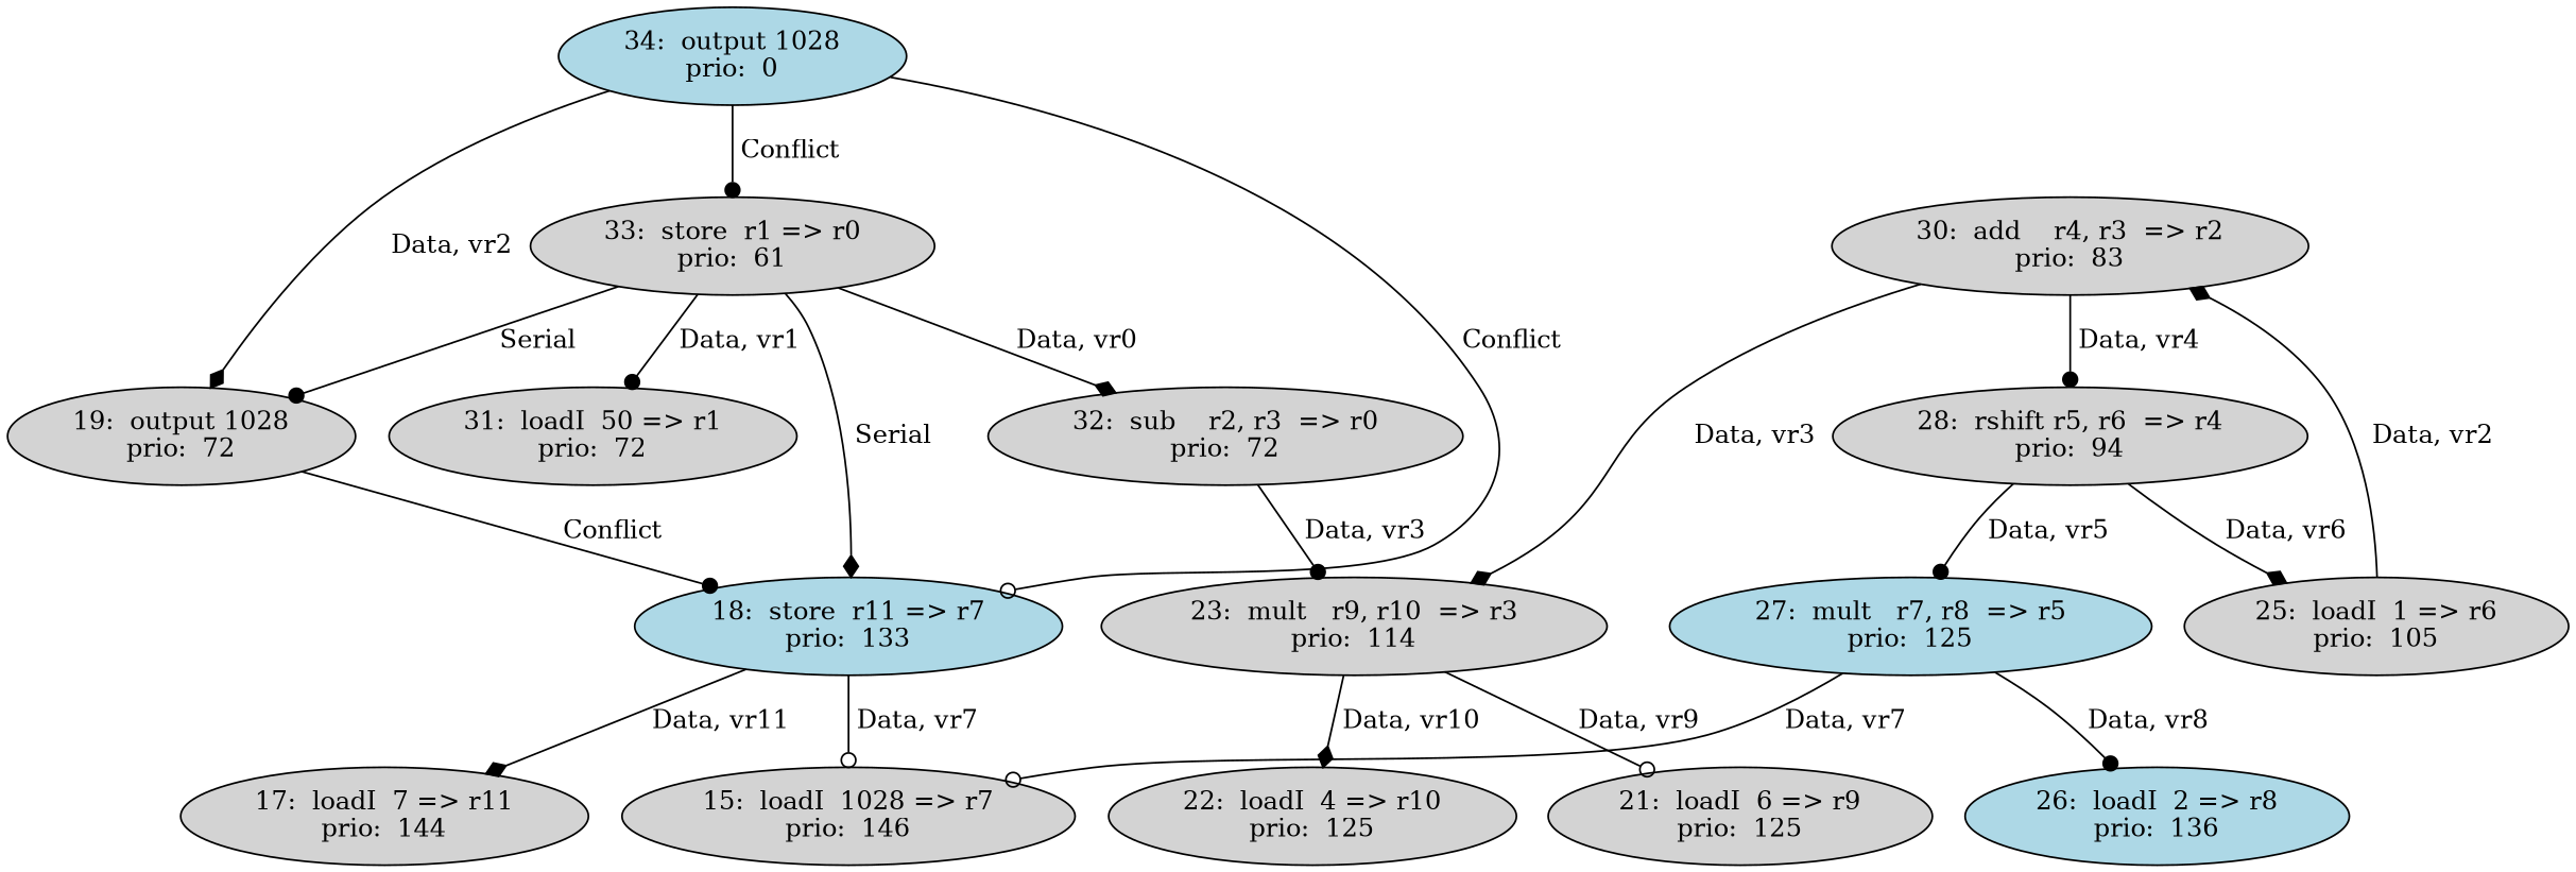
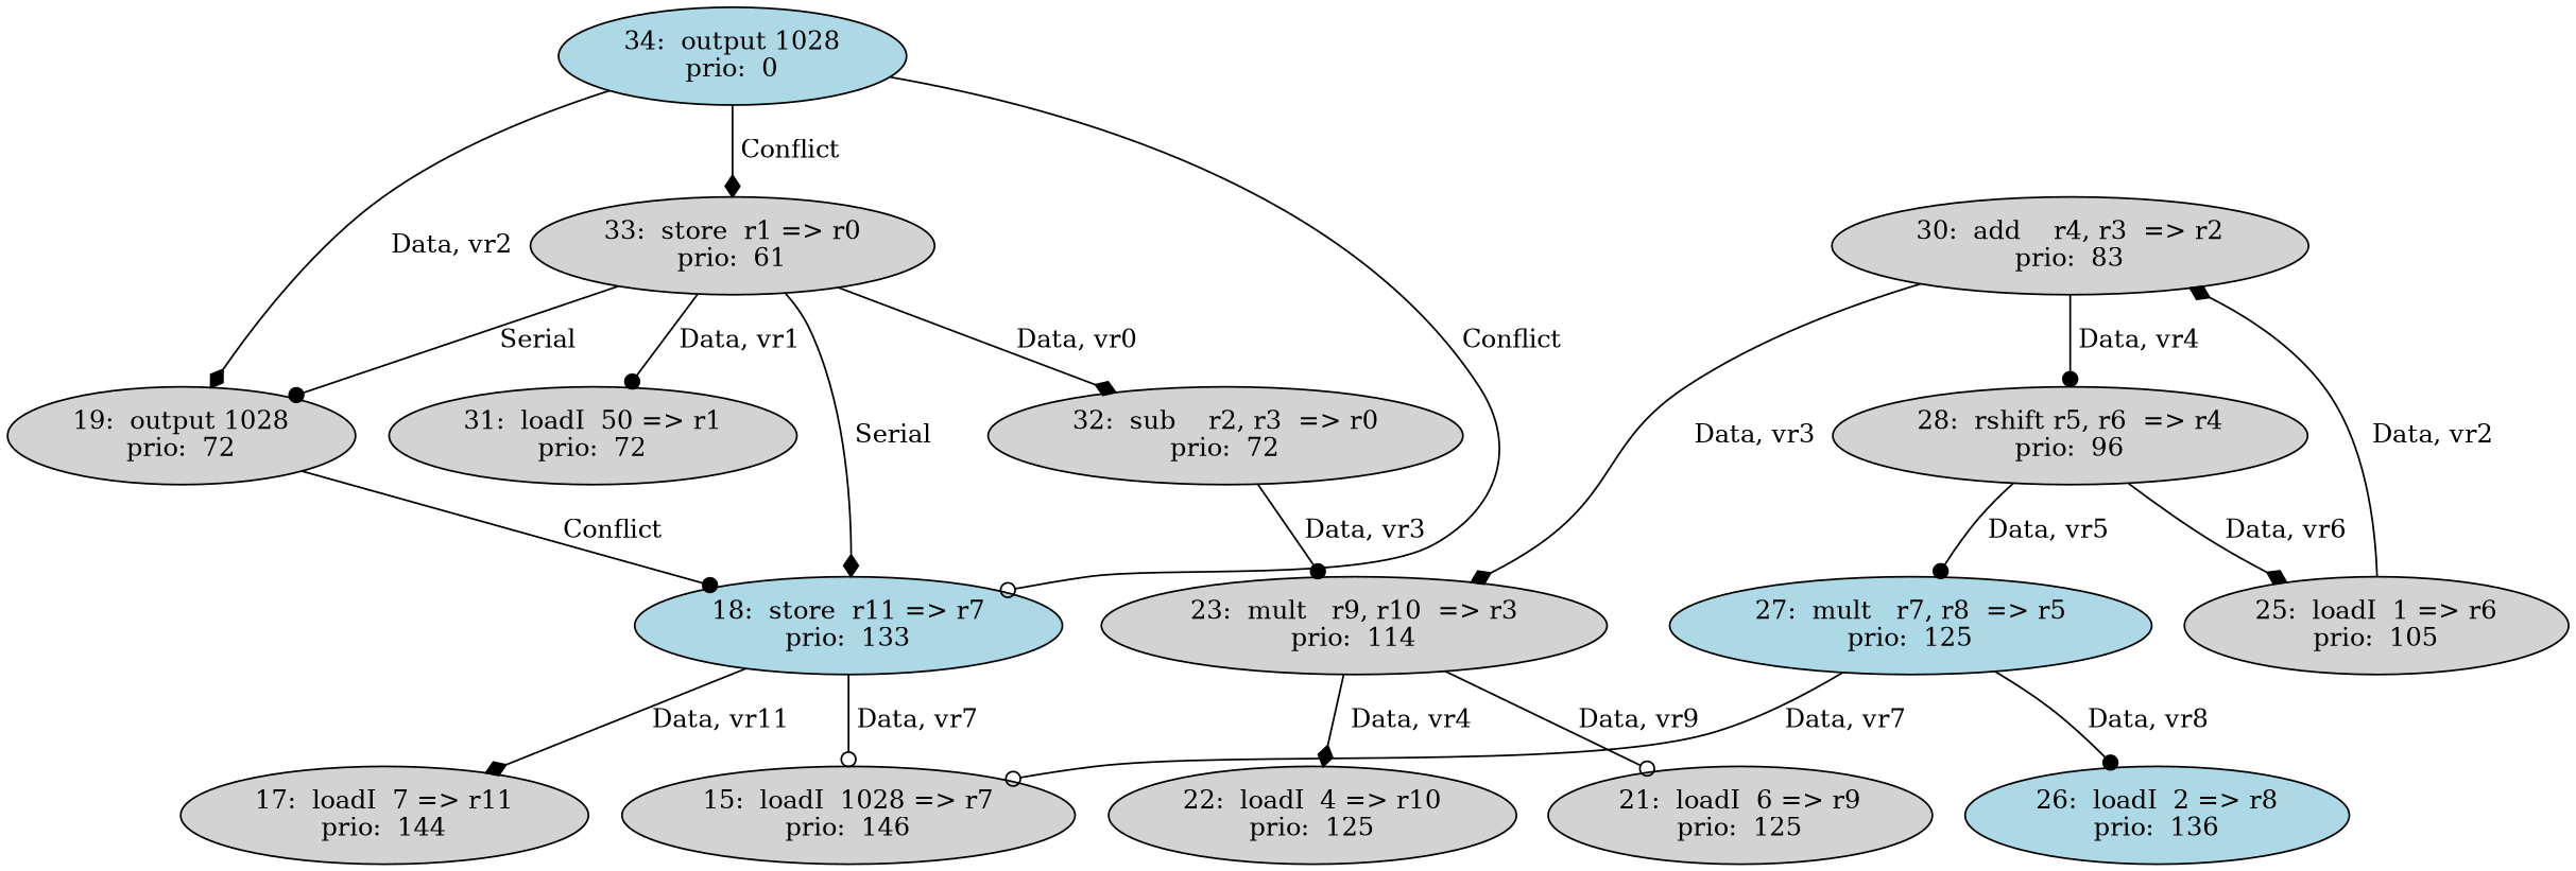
  digraph {
    node [fillcolor=lightgrey style=filled]
    edge [arrowhead=diamond]
    n1 [label="15:  loadI  1028 => r7\nprio:  146"]
    n2 [label="17:  loadI  7 => r11\nprio:  144"]
    n3 [fillcolor=lightblue label="18:  store  r11 => r7\nprio:  133"]
    n4 [label="19:  output 1028\nprio:  72"]
    n5 [label="21:  loadI  6 => r9\nprio:  125"]
    n6 [label="22:  loadI  4 => r10\nprio:  125"]
    n7 [label="23:  mult   r9, r10  => r3\nprio:  114"]
    n8 [label="25:  loadI  1 => r6\nprio:  105"]
    n9 [label="30:  add    r4, r3  => r2\nprio:  83"]
    n10 [fillcolor=lightblue label="26:  loadI  2 => r8\nprio:  136"]
    n11 [fillcolor=lightblue label="27:  mult   r7, r8  => r5\nprio:  125"]
-   n12 [label="28:  rshift r5, r6  => r4\nprio:  94"]
+   n12 [label="28:  rshift r5, r6  => r4\nprio:  96"]
    n13 [label="31:  loadI  50 => r1\nprio:  72"]
    n14 [label="32:  sub    r2, r3  => r0\nprio:  72"]
    n15 [label="33:  store  r1 => r0\nprio:  61"]
    n16 [fillcolor=lightblue label="34:  output 1028\nprio:  0"]
    n3 -> n1 [arrowhead=odot label=" Data, vr7"]
    n3 -> n2 [label=" Data, vr11"]
    n4 -> n3 [arrowhead=dot label=" Conflict "]
    n7 -> n5 [arrowhead=odot label=" Data, vr9"]
-   n7 -> n6 [label=" Data, vr10"]
+   n7 -> n6 [label=" Data, vr4"]
    n8 -> n9 [label=" Data, vr2"]
    n9 -> n7 [label=" Data, vr3"]
    n9 -> n12 [arrowhead=dot label=" Data, vr4"]
    n11 -> n1 [arrowhead=odot label=" Data, vr7"]
    n11 -> n10 [arrowhead=dot label=" Data, vr8"]
    n12 -> n8 [label=" Data, vr6"]
    n12 -> n11 [arrowhead=dot label=" Data, vr5"]
    n14 -> n7 [arrowhead=dot label=" Data, vr3"]
    n15 -> n3 [label=" Serial "]
    n15 -> n4 [arrowhead=dot label=" Serial "]
    n15 -> n13 [arrowhead=dot label=" Data, vr1"]
    n15 -> n14 [label=" Data, vr0"]
    n16 -> n3 [arrowhead=odot label=" Conflict "]
    n16 -> n4 [label=" Data, vr2"]
-   n16 -> n15 [arrowhead=dot label=" Conflict "]
+   n16 -> n15 [label=" Conflict "]
  }
